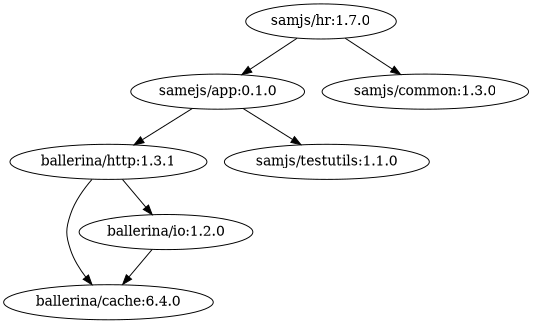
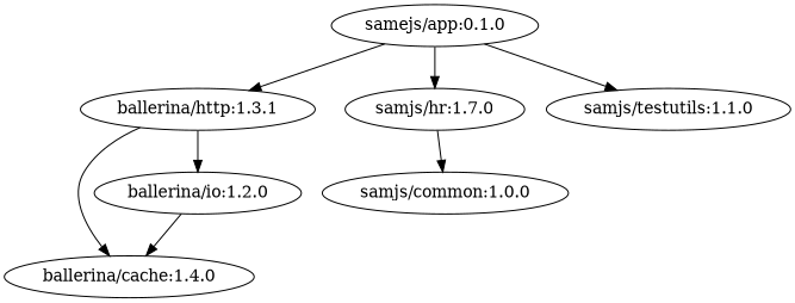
  digraph {
    "samejs/app:0.1.0"
    "ballerina/http:1.3.1"
    n3 [label="samjs/hr:1.7.0"]
    "samjs/testutils:1.1.0" [scope=testOnly]
-   "ballerina/cache:1.4.0" [label="ballerina/cache:6.4.0"]
+   "ballerina/cache:1.4.0"
    "ballerina/io:1.2.0"
-   "samjs/common:1.0.0" [label="samjs/common:1.3.0"]
+   "samjs/common:1.0.0"
    "samejs/app:0.1.0" -> "ballerina/http:1.3.1"
-   n3 -> "samejs/app:0.1.0"
+   "samejs/app:0.1.0" -> n3
    "samejs/app:0.1.0" -> "samjs/testutils:1.1.0"
    "ballerina/http:1.3.1" -> "ballerina/cache:1.4.0"
    "ballerina/http:1.3.1" -> "ballerina/io:1.2.0"
    n3 -> "samjs/common:1.0.0"
    "ballerina/io:1.2.0" -> "ballerina/cache:1.4.0"
  }
